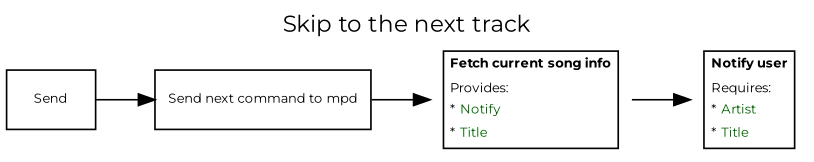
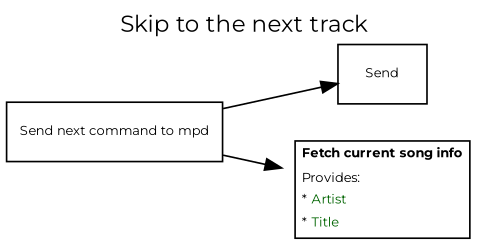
  digraph {
    fontname=Montserrat
    label="Skip to the next track"
    labelloc=t
    rankdir=LR
    node [fontname=Montserrat fontsize=8 shape=box]
    edge [fontname=Montserrat]
    n1 [label=Send]
    n2 [label="Send next command to mpd"]
-   n3 [label=<         <table border="1" cellborder="0" cellspacing="1">             <tr><td align="left"><b>Fetch current song info</b></td></tr>             <tr><td align="left">Provides:</td></tr>             <tr><td align="left">* <font color="darkgreen">Notify</font></td></tr>             <tr><td align="left">* <font color="darkgreen">Title</font></td></tr>         </table>     > shape=plaintext]
-   n4 [label=<         <table border="1" cellborder="0" cellspacing="1">             <tr><td align="left"><b>Notify user</b></td></tr>             <tr><td align="left">Requires:</td></tr>             <tr><td align="left">* <font color="darkgreen">Artist</font></td></tr>             <tr><td align="left">* <font color="darkgreen">Title</font></td></tr>         </table>     > shape=plaintext]
-   n1 -> n2
+   n3 [label=<         <table border="1" cellborder="0" cellspacing="1">             <tr><td align="left"><b>Fetch current song info</b></td></tr>             <tr><td align="left">Provides:</td></tr>             <tr><td align="left">* <font color="darkgreen">Artist</font></td></tr>             <tr><td align="left">* <font color="darkgreen">Title</font></td></tr>         </table>     > shape=plaintext]
+   n2 -> n1
    n2 -> n3
-   n3 -> n4
  }
